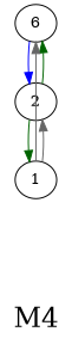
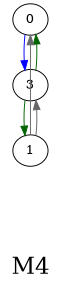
  digraph {
    fontsize=24
    label="\nM4\n"
    splines=false
    node [shape=ellipse]
    edge [color=darkgreen]
-   0 [height=0.3 width=0.3 label=6]
-   2 [height=0.3 width=0.3]
+   0 [height=0.3 width=0.3]
+   2 [height=0.3 width=0.3 label=3]
    1 [height=0.3 width=0.3]
    0 -> 2 [color=blue]
    2 -> 0
    2 -> 1
    1 -> 0 [color=gray40]
    1 -> 2 [color=gray40]
  }
